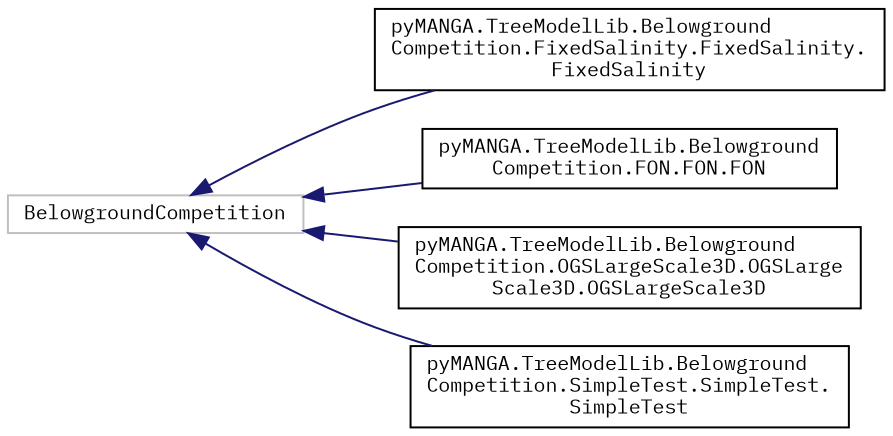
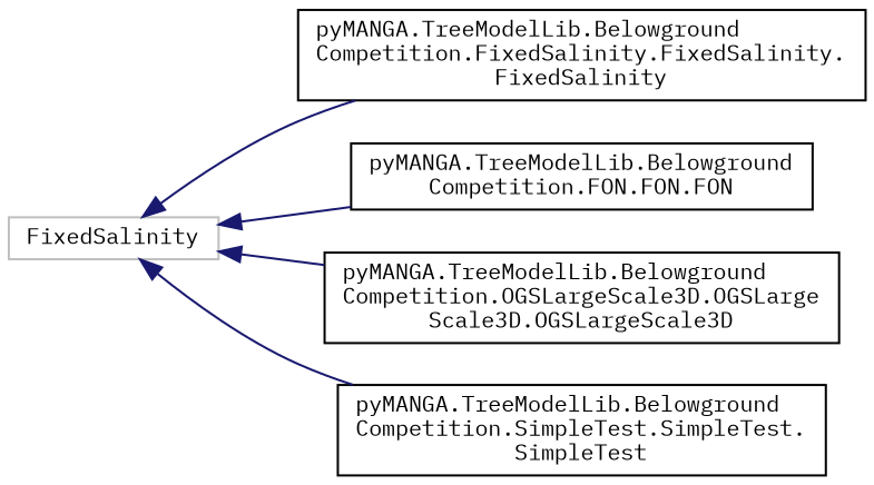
  digraph {
    rankdir=LR
    fontname="IBM Plex Mono"
    node [color=black fillcolor=white fontname="IBM Plex Mono" fontsize=10 shape=record style=filled]
    edge [color=midnightblue dir=back fontname="IBM Plex Mono" fontsize=10 labelfontname=Helvetica labelfontsize=10 style=solid]
-   n1 [color=grey75 height=0.2 label=BelowgroundCompetition width=0.4]
+   n1 [color=grey75 height=0.2 label=FixedSalinity width=0.4]
    n2 [height=0.2 label="pyMANGA.TreeModelLib.Belowground\lCompetition.FixedSalinity.FixedSalinity.\lFixedSalinity" width=0.4]
    n3 [height=0.2 label="pyMANGA.TreeModelLib.Belowground\lCompetition.FON.FON.FON" width=0.4]
    n4 [height=0.2 label="pyMANGA.TreeModelLib.Belowground\lCompetition.OGSLargeScale3D.OGSLarge\lScale3D.OGSLargeScale3D" width=0.4]
    n5 [height=0.2 label="pyMANGA.TreeModelLib.Belowground\lCompetition.SimpleTest.SimpleTest.\lSimpleTest" width=0.4]
    n1 -> n2
    n1 -> n3
    n1 -> n4
    n1 -> n5
  }
